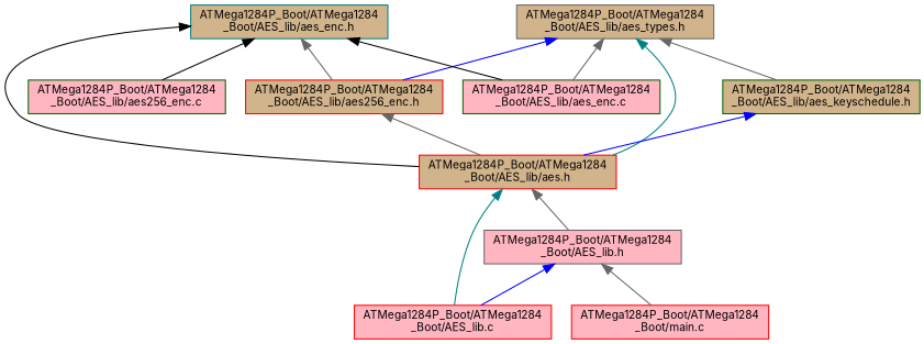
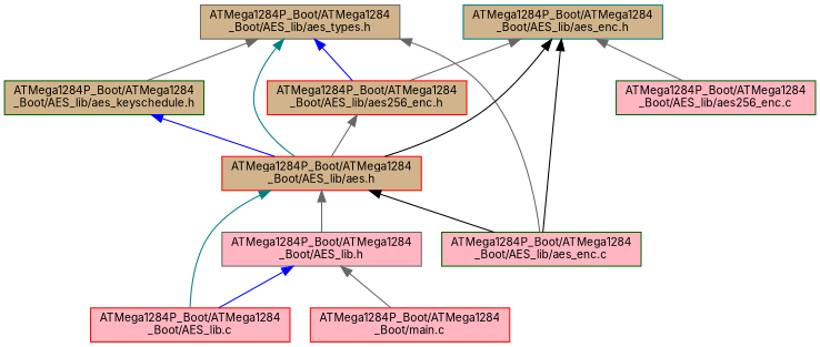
  digraph {
    fontname=Inter
    node [color=red fillcolor=tan fontname=Inter fontsize=10 shape=record style=filled]
    edge [color=gray40 dir=back fontname=Inter fontsize=10 labelfontname=Helvetica labelfontsize=10 style=solid]
    n1 [color=gray40 fontcolor=black height=0.2 label="ATMega1284P_Boot/ATMega1284\l_Boot/AES_lib/aes_types.h" width=0.4]
    n2 [height=0.2 label="ATMega1284P_Boot/ATMega1284\l_Boot/AES_lib/aes.h" width=0.4]
    n3 [height=0.2 label="ATMega1284P_Boot/ATMega1284\l_Boot/AES_lib/aes256_enc.h" width=0.4]
    n4 [color=darkgreen height=0.2 label="ATMega1284P_Boot/ATMega1284\l_Boot/AES_lib/aes_keyschedule.h" width=0.4]
    n5 [color=darkgreen fillcolor=lightpink height=0.2 label="ATMega1284P_Boot/ATMega1284\l_Boot/AES_lib/aes_enc.c" width=0.4]
    n6 [color=gray40 fillcolor=lightpink height=0.2 label="ATMega1284P_Boot/ATMega1284\l_Boot/AES_lib.h" width=0.4]
    n7 [fillcolor=lightpink height=0.2 label="ATMega1284P_Boot/ATMega1284\l_Boot/AES_lib.c" width=0.4]
    n8 [color=teal height=0.2 label="ATMega1284P_Boot/ATMega1284\l_Boot/AES_lib/aes_enc.h" width=0.4]
    n9 [color=darkgreen fillcolor=lightpink height=0.2 label="ATMega1284P_Boot/ATMega1284\l_Boot/AES_lib/aes256_enc.c" width=0.4]
    n10 [fillcolor=lightpink height=0.2 label="ATMega1284P_Boot/ATMega1284\l_Boot/main.c" width=0.4]
    n1 -> n2 [color=teal]
    n1 -> n3 [color=blue]
    n1 -> n4
    n1 -> n5
+   n2 -> n5 [color=black]
    n2 -> n6
    n2 -> n7 [color=teal]
    n3 -> n2
    n4 -> n2 [color=blue]
    n6 -> n7 [color=blue]
    n6 -> n10
    n8 -> n2 [color=black]
    n8 -> n3
    n8 -> n5 [color=black]
-   n8 -> n9 [color=black]
+   n8 -> n9
  }
